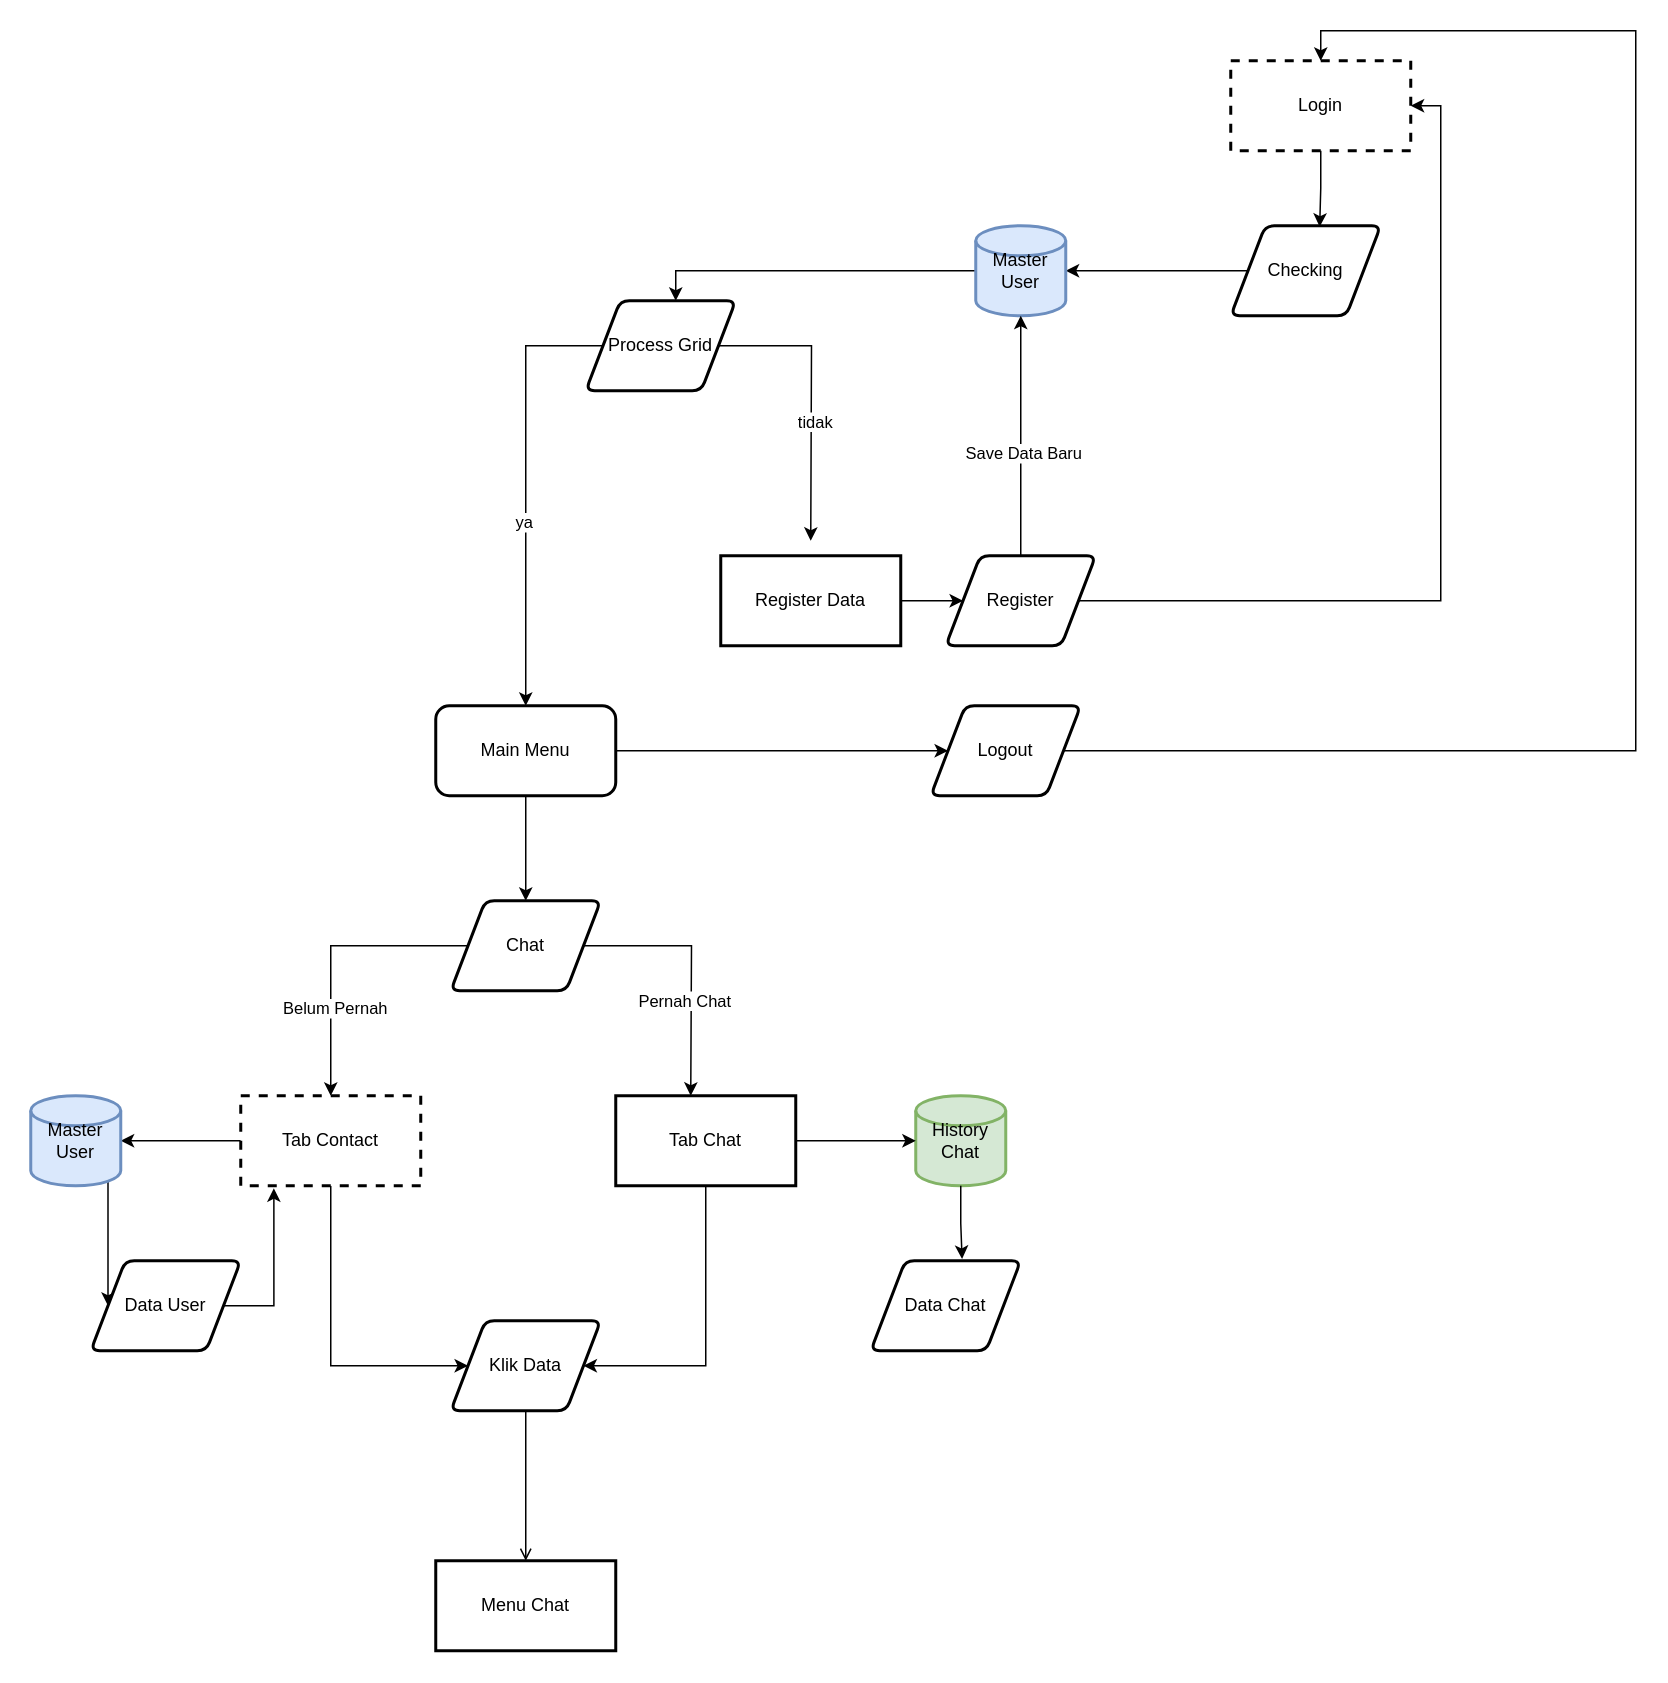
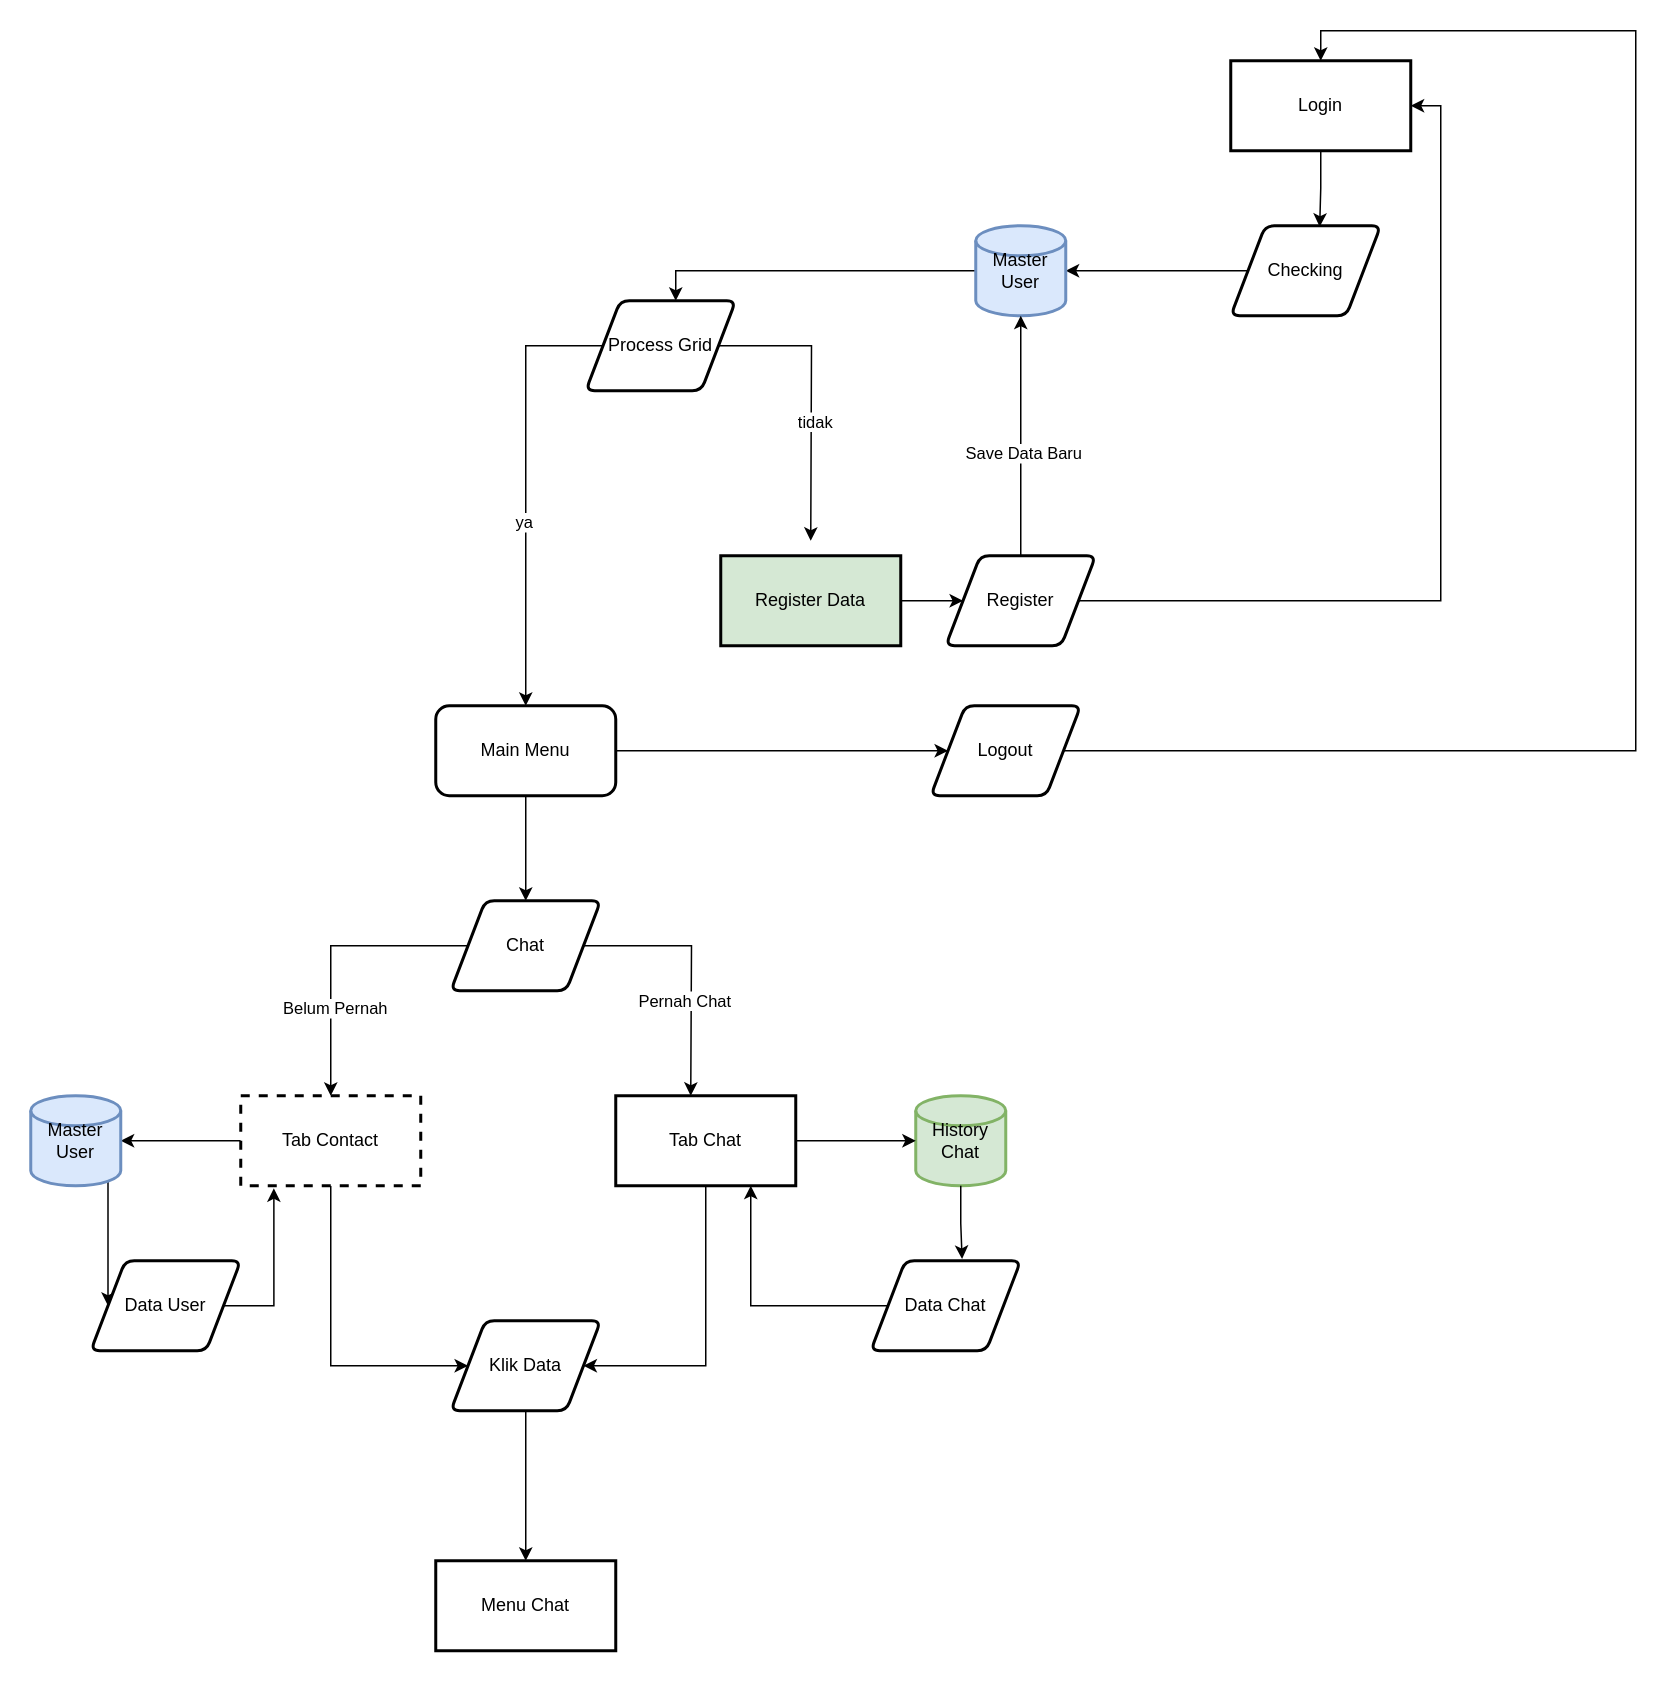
  <mxCell id="0" />
  <mxCell id="1" parent="0" />
  <mxCell id="2" value="" style="edgeStyle=orthogonalEdgeStyle;rounded=0;orthogonalLoop=1;jettySize=auto;html=1;" parent="1" source="3" target="5" edge="1"><mxGeometry relative="1" as="geometry" /></mxCell>
  <mxCell id="3" value="Checking" style="shape=parallelogram;html=1;strokeWidth=2;perimeter=parallelogramPerimeter;whiteSpace=wrap;rounded=1;arcSize=12;size=0.23;" parent="1" vertex="1"><mxGeometry x="820" y="150" width="100" height="60" as="geometry" /></mxCell>
  <mxCell id="4" value="" style="edgeStyle=orthogonalEdgeStyle;rounded=0;orthogonalLoop=1;jettySize=auto;html=1;entryX=0.6;entryY=0;entryDx=0;entryDy=0;entryPerimeter=0;" parent="1" source="5" target="11" edge="1"><mxGeometry relative="1" as="geometry"><mxPoint x="440" y="190" as="targetPoint" /></mxGeometry></mxCell>
  <mxCell id="5" value="Master&lt;div&gt;User&lt;/div&gt;" style="strokeWidth=2;html=1;shape=mxgraph.flowchart.database;whiteSpace=wrap;fillColor=#dae8fc;strokeColor=#6c8ebf;" parent="1" vertex="1"><mxGeometry x="650" y="150" width="60" height="60" as="geometry" /></mxCell>
- <mxCell id="6" value="Login" style="whiteSpace=wrap;html=1;strokeWidth=2;dashed=1;" parent="1" vertex="1"><mxGeometry x="820" y="40" width="120" height="60" as="geometry" /></mxCell>
+ <mxCell id="6" value="Login" style="whiteSpace=wrap;html=1;strokeWidth=2;" parent="1" vertex="1"><mxGeometry x="820" y="40" width="120" height="60" as="geometry" /></mxCell>
  <mxCell id="7" style="edgeStyle=orthogonalEdgeStyle;rounded=0;orthogonalLoop=1;jettySize=auto;html=1;exitX=1;exitY=0.5;exitDx=0;exitDy=0;" parent="1" source="11" edge="1"><mxGeometry relative="1" as="geometry"><mxPoint x="540" y="360" as="targetPoint" /></mxGeometry></mxCell>
  <mxCell id="8" value="tidak" style="edgeLabel;html=1;align=center;verticalAlign=middle;resizable=0;points=[];" parent="7" vertex="1" connectable="0"><mxGeometry x="0.167" y="2" relative="1" as="geometry"><mxPoint as="offset" /></mxGeometry></mxCell>
  <mxCell id="9" style="edgeStyle=orthogonalEdgeStyle;rounded=0;orthogonalLoop=1;jettySize=auto;html=1;exitX=0;exitY=0.5;exitDx=0;exitDy=0;entryX=0.5;entryY=0;entryDx=0;entryDy=0;" parent="1" source="11" target="14" edge="1"><mxGeometry relative="1" as="geometry"><mxPoint x="350" y="360" as="targetPoint" /><Array as="points"><mxPoint x="350" y="230" /></Array></mxGeometry></mxCell>
  <mxCell id="10" value="ya" style="edgeLabel;html=1;align=center;verticalAlign=middle;resizable=0;points=[];" parent="9" vertex="1" connectable="0"><mxGeometry x="0.16" y="-2" relative="1" as="geometry"><mxPoint as="offset" /></mxGeometry></mxCell>
  <mxCell id="11" value="Process Grid" style="shape=parallelogram;html=1;strokeWidth=2;perimeter=parallelogramPerimeter;whiteSpace=wrap;rounded=1;arcSize=12;size=0.23;" parent="1" vertex="1"><mxGeometry x="390" y="200" width="100" height="60" as="geometry" /></mxCell>
  <mxCell id="12" value="" style="edgeStyle=orthogonalEdgeStyle;rounded=0;orthogonalLoop=1;jettySize=auto;html=1;" parent="1" source="14" target="26" edge="1"><mxGeometry relative="1" as="geometry" /></mxCell>
  <mxCell id="13" style="edgeStyle=orthogonalEdgeStyle;rounded=0;orthogonalLoop=1;jettySize=auto;html=1;exitX=1;exitY=0.5;exitDx=0;exitDy=0;entryX=0;entryY=0.5;entryDx=0;entryDy=0;" parent="1" source="14" target="45" edge="1"><mxGeometry relative="1" as="geometry" /></mxCell>
  <mxCell id="14" value="Main Menu" style="whiteSpace=wrap;html=1;strokeWidth=2;rounded=1;" parent="1" vertex="1"><mxGeometry x="290" y="470" width="120" height="60" as="geometry" /></mxCell>
  <mxCell id="15" value="" style="edgeStyle=orthogonalEdgeStyle;rounded=0;orthogonalLoop=1;jettySize=auto;html=1;" parent="1" source="16" target="19" edge="1"><mxGeometry relative="1" as="geometry" /></mxCell>
- <mxCell id="16" value="Register Data" style="whiteSpace=wrap;html=1;strokeWidth=2;" parent="1" vertex="1"><mxGeometry x="480" y="370" width="120" height="60" as="geometry" /></mxCell>
+ <mxCell id="16" value="Register Data" style="whiteSpace=wrap;html=1;strokeWidth=2;fillColor=#d5e8d4;" parent="1" vertex="1"><mxGeometry x="480" y="370" width="120" height="60" as="geometry" /></mxCell>
  <mxCell id="17" style="edgeStyle=orthogonalEdgeStyle;rounded=0;orthogonalLoop=1;jettySize=auto;html=1;exitX=0.5;exitY=1;exitDx=0;exitDy=0;entryX=0.593;entryY=0.011;entryDx=0;entryDy=0;entryPerimeter=0;" parent="1" source="6" target="3" edge="1"><mxGeometry relative="1" as="geometry" /></mxCell>
  <mxCell id="18" style="edgeStyle=orthogonalEdgeStyle;rounded=0;orthogonalLoop=1;jettySize=auto;html=1;exitX=1;exitY=0.5;exitDx=0;exitDy=0;entryX=1;entryY=0.5;entryDx=0;entryDy=0;" parent="1" source="19" target="6" edge="1"><mxGeometry relative="1" as="geometry" /></mxCell>
  <mxCell id="19" value="Register" style="shape=parallelogram;html=1;strokeWidth=2;perimeter=parallelogramPerimeter;whiteSpace=wrap;rounded=1;arcSize=12;size=0.23;" parent="1" vertex="1"><mxGeometry x="630" y="370" width="100" height="60" as="geometry" /></mxCell>
  <mxCell id="20" style="edgeStyle=orthogonalEdgeStyle;rounded=0;orthogonalLoop=1;jettySize=auto;html=1;exitX=0.5;exitY=0;exitDx=0;exitDy=0;entryX=0.5;entryY=1;entryDx=0;entryDy=0;entryPerimeter=0;" parent="1" source="19" target="5" edge="1"><mxGeometry relative="1" as="geometry" /></mxCell>
  <mxCell id="21" value="Save Data Baru" style="edgeLabel;html=1;align=center;verticalAlign=middle;resizable=0;points=[];" parent="20" vertex="1" connectable="0"><mxGeometry x="-0.141" y="-1" relative="1" as="geometry"><mxPoint as="offset" /></mxGeometry></mxCell>
  <mxCell id="22" style="edgeStyle=orthogonalEdgeStyle;rounded=0;orthogonalLoop=1;jettySize=auto;html=1;exitX=0;exitY=0.5;exitDx=0;exitDy=0;entryX=0.5;entryY=0;entryDx=0;entryDy=0;" parent="1" source="26" target="29" edge="1"><mxGeometry relative="1" as="geometry" /></mxCell>
  <mxCell id="23" value="Belum Pernah" style="edgeLabel;html=1;align=center;verticalAlign=middle;resizable=0;points=[];" parent="22" vertex="1" connectable="0"><mxGeometry x="0.391" y="2" relative="1" as="geometry"><mxPoint as="offset" /></mxGeometry></mxCell>
  <mxCell id="24" style="edgeStyle=orthogonalEdgeStyle;rounded=0;orthogonalLoop=1;jettySize=auto;html=1;exitX=1;exitY=0.5;exitDx=0;exitDy=0;" parent="1" source="26" edge="1"><mxGeometry relative="1" as="geometry"><mxPoint x="460" y="730" as="targetPoint" /></mxGeometry></mxCell>
  <mxCell id="25" value="Pernah Chat" style="edgeLabel;html=1;align=center;verticalAlign=middle;resizable=0;points=[];" parent="24" vertex="1" connectable="0"><mxGeometry x="0.268" y="-5" relative="1" as="geometry"><mxPoint as="offset" /></mxGeometry></mxCell>
  <mxCell id="26" value="Chat" style="shape=parallelogram;html=1;strokeWidth=2;perimeter=parallelogramPerimeter;whiteSpace=wrap;rounded=1;arcSize=12;size=0.23;" parent="1" vertex="1"><mxGeometry x="300" y="600" width="100" height="60" as="geometry" /></mxCell>
  <mxCell id="27" style="edgeStyle=orthogonalEdgeStyle;rounded=0;orthogonalLoop=1;jettySize=auto;html=1;exitX=0.5;exitY=1;exitDx=0;exitDy=0;entryX=0;entryY=0.5;entryDx=0;entryDy=0;" parent="1" source="29" target="33" edge="1"><mxGeometry relative="1" as="geometry"><Array as="points"><mxPoint x="220" y="910" /></Array></mxGeometry></mxCell>
  <mxCell id="28" value="" style="edgeStyle=orthogonalEdgeStyle;rounded=0;orthogonalLoop=1;jettySize=auto;html=1;" parent="1" source="29" target="37" edge="1"><mxGeometry relative="1" as="geometry" /></mxCell>
  <mxCell id="29" value="Tab Contact" style="whiteSpace=wrap;html=1;strokeWidth=2;dashed=1;" parent="1" vertex="1"><mxGeometry x="160" y="730" width="120" height="60" as="geometry" /></mxCell>
  <mxCell id="30" style="edgeStyle=orthogonalEdgeStyle;rounded=0;orthogonalLoop=1;jettySize=auto;html=1;exitX=0.5;exitY=1;exitDx=0;exitDy=0;entryX=1;entryY=0.5;entryDx=0;entryDy=0;" parent="1" source="31" target="33" edge="1"><mxGeometry relative="1" as="geometry"><Array as="points"><mxPoint x="470" y="910" /></Array></mxGeometry></mxCell>
  <mxCell id="31" value="Tab Chat" style="whiteSpace=wrap;html=1;strokeWidth=2;" parent="1" vertex="1"><mxGeometry x="410" y="730" width="120" height="60" as="geometry" /></mxCell>
- <mxCell id="32" value="" style="edgeStyle=orthogonalEdgeStyle;rounded=0;orthogonalLoop=1;jettySize=auto;html=1;endArrow=open;" parent="1" source="33" target="34" edge="1"><mxGeometry relative="1" as="geometry" /></mxCell>
+ <mxCell id="32" value="" style="edgeStyle=orthogonalEdgeStyle;rounded=0;orthogonalLoop=1;jettySize=auto;html=1;" parent="1" source="33" target="34" edge="1"><mxGeometry relative="1" as="geometry" /></mxCell>
  <mxCell id="33" value="Klik Data" style="shape=parallelogram;html=1;strokeWidth=2;perimeter=parallelogramPerimeter;whiteSpace=wrap;rounded=1;arcSize=12;size=0.23;" parent="1" vertex="1"><mxGeometry x="300" y="880" width="100" height="60" as="geometry" /></mxCell>
  <mxCell id="34" value="Menu Chat" style="whiteSpace=wrap;html=1;strokeWidth=2;" parent="1" vertex="1"><mxGeometry x="290" y="1040" width="120" height="60" as="geometry" /></mxCell>
  <mxCell id="35" value="History Chat" style="strokeWidth=2;html=1;shape=mxgraph.flowchart.database;whiteSpace=wrap;fillColor=#d5e8d4;strokeColor=#82b366;" parent="1" vertex="1"><mxGeometry x="610" y="730" width="60" height="60" as="geometry" /></mxCell>
  <mxCell id="36" style="edgeStyle=orthogonalEdgeStyle;rounded=0;orthogonalLoop=1;jettySize=auto;html=1;exitX=0.5;exitY=1;exitDx=0;exitDy=0;exitPerimeter=0;entryX=0;entryY=0.5;entryDx=0;entryDy=0;" parent="1" source="37" target="38" edge="1"><mxGeometry relative="1" as="geometry"><Array as="points"><mxPoint x="50" y="770" /></Array></mxGeometry></mxCell>
  <mxCell id="37" value="Master&lt;div&gt;User&lt;/div&gt;" style="strokeWidth=2;html=1;shape=mxgraph.flowchart.database;whiteSpace=wrap;fillColor=#dae8fc;strokeColor=#6c8ebf;" parent="1" vertex="1"><mxGeometry x="20" y="730" width="60" height="60" as="geometry" /></mxCell>
  <mxCell id="38" value="Data User" style="shape=parallelogram;html=1;strokeWidth=2;perimeter=parallelogramPerimeter;whiteSpace=wrap;rounded=1;arcSize=12;size=0.23;" parent="1" vertex="1"><mxGeometry x="60" y="840" width="100" height="60" as="geometry" /></mxCell>
  <mxCell id="39" style="edgeStyle=orthogonalEdgeStyle;rounded=0;orthogonalLoop=1;jettySize=auto;html=1;exitX=1;exitY=0.5;exitDx=0;exitDy=0;entryX=0.184;entryY=1.029;entryDx=0;entryDy=0;entryPerimeter=0;" parent="1" source="38" target="29" edge="1"><mxGeometry relative="1" as="geometry"><Array as="points"><mxPoint x="182" y="870" /></Array></mxGeometry></mxCell>
  <mxCell id="40" style="edgeStyle=orthogonalEdgeStyle;rounded=0;orthogonalLoop=1;jettySize=auto;html=1;exitX=1;exitY=0.5;exitDx=0;exitDy=0;entryX=0;entryY=0.5;entryDx=0;entryDy=0;entryPerimeter=0;" parent="1" source="31" target="35" edge="1"><mxGeometry relative="1" as="geometry" /></mxCell>
+ <mxCell id="41" style="edgeStyle=orthogonalEdgeStyle;rounded=0;orthogonalLoop=1;jettySize=auto;html=1;exitX=0;exitY=0.5;exitDx=0;exitDy=0;entryX=0.75;entryY=1;entryDx=0;entryDy=0;" parent="1" source="42" target="31" edge="1"><mxGeometry relative="1" as="geometry" /></mxCell>
  <mxCell id="42" value="Data Chat" style="shape=parallelogram;html=1;strokeWidth=2;perimeter=parallelogramPerimeter;whiteSpace=wrap;rounded=1;arcSize=12;size=0.23;" parent="1" vertex="1"><mxGeometry x="580" y="840" width="100" height="60" as="geometry" /></mxCell>
  <mxCell id="43" style="edgeStyle=orthogonalEdgeStyle;rounded=0;orthogonalLoop=1;jettySize=auto;html=1;exitX=0.5;exitY=1;exitDx=0;exitDy=0;exitPerimeter=0;entryX=0.609;entryY=-0.02;entryDx=0;entryDy=0;entryPerimeter=0;" parent="1" source="35" target="42" edge="1"><mxGeometry relative="1" as="geometry" /></mxCell>
  <mxCell id="44" style="edgeStyle=orthogonalEdgeStyle;rounded=0;orthogonalLoop=1;jettySize=auto;html=1;exitX=1;exitY=0.5;exitDx=0;exitDy=0;entryX=0.5;entryY=0;entryDx=0;entryDy=0;" parent="1" source="45" target="6" edge="1"><mxGeometry relative="1" as="geometry"><Array as="points"><mxPoint x="1090" y="500" /><mxPoint x="1090" y="20" /><mxPoint x="880" y="20" /></Array></mxGeometry></mxCell>
  <mxCell id="45" value="Logout" style="shape=parallelogram;html=1;strokeWidth=2;perimeter=parallelogramPerimeter;whiteSpace=wrap;rounded=1;arcSize=12;size=0.23;" parent="1" vertex="1"><mxGeometry x="620" y="470" width="100" height="60" as="geometry" /></mxCell>
